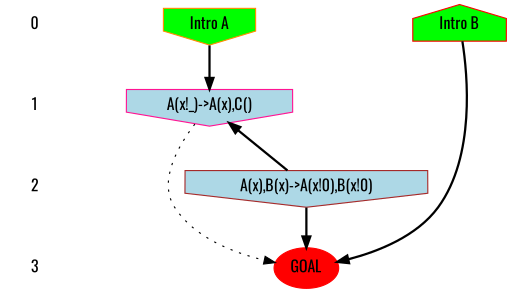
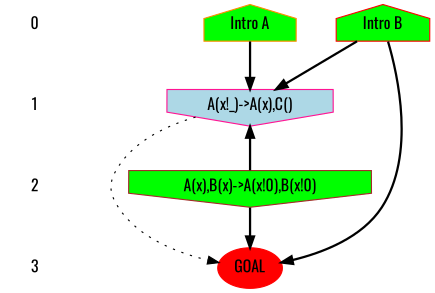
  digraph {
    fontname=Oswald
    ranksep=.5
    node [color=deeppink fontname=Oswald shape=plaintext style=filled]
    edge [fontname=Oswald style=bold]
    0 [style=""]
-   n2 [color=darkorange fillcolor=green label="Intro A" shape=invhouse]
+   n2 [color=darkorange fillcolor=green label="Intro A" shape=house]
    n3 [color=red fillcolor=green label="Intro B" shape=house]
    1 [style=""]
    n5 [fillcolor=lightblue label="A(x!_)->A(x),C()" shape=invhouse]
    2 [color=brown style=""]
-   n7 [color=brown fillcolor=lightblue label="A(x),B(x)->A(x!0),B(x!0)" shape=invhouse]
+   n7 [color=brown fillcolor=green label="A(x),B(x)->A(x!0),B(x!0)" shape=invhouse]
    3 [style=""]
    n9 [color=red fillcolor=red label=GOAL shape=""]
    subgraph sub_1 {
      rank=same
      0
      n2
      n3
    }
    subgraph sub_2 {
      rank=same
      1
      n5
    }
    subgraph sub_3 {
      rank=same
      2
      n7
    }
    subgraph sub_4 {
      rank=same
      3
      n9
    }
    0 -> 1 [style=invis]
    n2 -> n5
+   n3 -> n5
    n3 -> n9
    1 -> 2 [style=invis]
    n5 -> n9 [style=dotted]
    2 -> 3 [style=invis]
    n7 -> n5
    n7 -> n9
  }
